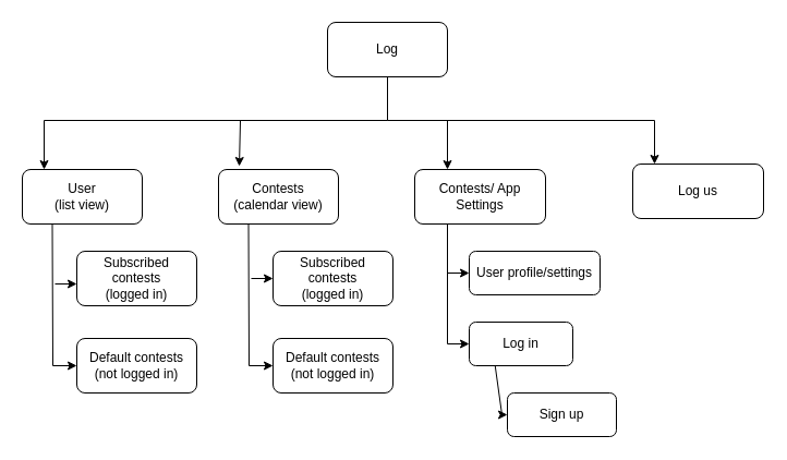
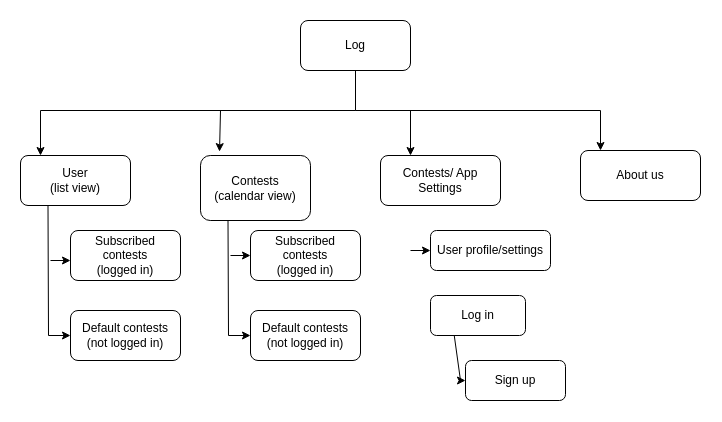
  <mxCell id="0" />
  <mxCell id="1" parent="0" />
  <mxCell id="2" value="" style="edgeStyle=orthogonalEdgeStyle;rounded=0;orthogonalLoop=1;jettySize=auto;html=1;" parent="1" source="4" target="7" edge="1"><mxGeometry relative="1" as="geometry"><Array as="points"><mxPoint x="355" y="110" /><mxPoint x="40" y="110" /></Array></mxGeometry></mxCell>
  <mxCell id="3" style="edgeStyle=none;rounded=0;orthogonalLoop=1;jettySize=auto;html=1;elbow=vertical;entryX=0.25;entryY=0;entryDx=0;entryDy=0;" parent="1" target="6" edge="1"><mxGeometry relative="1" as="geometry"><mxPoint x="355" y="160" as="targetPoint" /><mxPoint x="410" y="110" as="sourcePoint" /></mxGeometry></mxCell>
  <mxCell id="4" value="Log" style="rounded=1;whiteSpace=wrap;html=1;" parent="1" vertex="1"><mxGeometry x="300" y="20" width="110" height="50" as="geometry" /></mxCell>
  <mxCell id="5" style="edgeStyle=orthogonalEdgeStyle;rounded=0;orthogonalLoop=1;jettySize=auto;html=1;elbow=vertical;" parent="1" edge="1"><mxGeometry relative="1" as="geometry"><mxPoint x="355" y="70" as="sourcePoint" /><Array as="points"><mxPoint x="355" y="110" /><mxPoint x="600" y="110" /></Array><mxPoint x="600" y="150" as="targetPoint" /></mxGeometry></mxCell>
  <mxCell id="6" value="Contests/ App Settings" style="whiteSpace=wrap;html=1;rounded=1;" parent="1" vertex="1"><mxGeometry x="380" y="155" width="120" height="50" as="geometry" /></mxCell>
  <mxCell id="7" value="User&lt;br&gt;(list view)" style="rounded=1;whiteSpace=wrap;html=1;" parent="1" vertex="1"><mxGeometry x="20" y="155" width="110" height="50" as="geometry" /></mxCell>
  <mxCell id="8" value="Log in" style="rounded=1;whiteSpace=wrap;html=1;" parent="1" vertex="1"><mxGeometry x="430" y="295" width="95" height="40" as="geometry" /></mxCell>
  <mxCell id="9" value="Sign up" style="rounded=1;whiteSpace=wrap;html=1;" parent="1" vertex="1"><mxGeometry x="465" y="360" width="100" height="40" as="geometry" /></mxCell>
- <mxCell id="10" value="Log us" style="rounded=1;whiteSpace=wrap;html=1;" parent="1" vertex="1"><mxGeometry x="580" y="150" width="120" height="50" as="geometry" /></mxCell>
+ <mxCell id="10" value="About us" style="rounded=1;whiteSpace=wrap;html=1;" parent="1" vertex="1"><mxGeometry x="580" y="150" width="120" height="50" as="geometry" /></mxCell>
  <mxCell id="11" value="User profile/settings" style="whiteSpace=wrap;html=1;rounded=1;direction=west;" parent="1" vertex="1"><mxGeometry x="430" y="230" width="120" height="40" as="geometry" /></mxCell>
- <mxCell id="12" value="Contests&lt;br&gt;(calendar view)" style="rounded=1;whiteSpace=wrap;html=1;" parent="1" vertex="1"><mxGeometry x="200" y="155" width="110" height="50" as="geometry" /></mxCell>
+ <mxCell id="12" value="Contests&lt;br&gt;(calendar view)" style="rounded=1;whiteSpace=wrap;html=1;" parent="1" vertex="1"><mxGeometry x="200" y="155" width="110" height="65" as="geometry" /></mxCell>
  <mxCell id="13" value="" style="endArrow=classic;html=1;rounded=0;entryX=0.173;entryY=-0.06;entryDx=0;entryDy=0;entryPerimeter=0;" parent="1" target="12" edge="1"><mxGeometry width="50" height="50" relative="1" as="geometry"><mxPoint x="220" y="110" as="sourcePoint" /><mxPoint x="300" y="140" as="targetPoint" /></mxGeometry></mxCell>
  <mxCell id="14" value="" style="endArrow=classic;html=1;rounded=0;exitX=0.25;exitY=1;exitDx=0;exitDy=0;entryX=0;entryY=0.5;entryDx=0;entryDy=0;" parent="1" source="7" target="20" edge="1"><mxGeometry width="50" height="50" relative="1" as="geometry"><mxPoint x="40" y="210" as="sourcePoint" /><mxPoint x="40" y="360" as="targetPoint" /><Array as="points"><mxPoint x="48" y="335" /></Array></mxGeometry></mxCell>
  <mxCell id="15" value="Subscribed contests&lt;br&gt;(logged in)" style="rounded=1;whiteSpace=wrap;html=1;" parent="1" vertex="1"><mxGeometry x="70" y="230" width="110" height="50" as="geometry" /></mxCell>
  <mxCell id="16" value="" style="endArrow=classic;html=1;rounded=0;entryX=0;entryY=0.5;entryDx=0;entryDy=0;exitX=0.25;exitY=1;exitDx=0;exitDy=0;" parent="1" source="8" target="9" edge="1"><mxGeometry width="50" height="50" relative="1" as="geometry"><mxPoint x="360" y="275" as="sourcePoint" /><mxPoint x="410" y="225" as="targetPoint" /><Array as="points"><mxPoint x="460" y="380" /></Array></mxGeometry></mxCell>
  <mxCell id="17" value="" style="endArrow=classic;html=1;rounded=0;entryX=1;entryY=0.5;entryDx=0;entryDy=0;" parent="1" target="11" edge="1"><mxGeometry width="50" height="50" relative="1" as="geometry"><mxPoint x="410" y="250" as="sourcePoint" /><mxPoint x="420" y="285" as="targetPoint" /></mxGeometry></mxCell>
- <mxCell id="18" value="" style="endArrow=classic;html=1;rounded=0;exitX=0.25;exitY=1;exitDx=0;exitDy=0;entryX=0;entryY=0.5;entryDx=0;entryDy=0;" parent="1" source="6" target="8" edge="1"><mxGeometry width="50" height="50" relative="1" as="geometry"><mxPoint x="360" y="340" as="sourcePoint" /><mxPoint x="410" y="290" as="targetPoint" /><Array as="points"><mxPoint x="410" y="315" /></Array></mxGeometry></mxCell>
  <mxCell id="19" value="" style="endArrow=classic;html=1;rounded=0;" parent="1" edge="1"><mxGeometry width="50" height="50" relative="1" as="geometry"><mxPoint x="50" y="260" as="sourcePoint" /><mxPoint x="70" y="260" as="targetPoint" /></mxGeometry></mxCell>
  <mxCell id="20" value="Default contests (not logged in)" style="rounded=1;whiteSpace=wrap;html=1;" parent="1" vertex="1"><mxGeometry x="70" y="310" width="110" height="50" as="geometry" /></mxCell>
  <mxCell id="21" value="" style="endArrow=classic;html=1;rounded=0;entryX=0;entryY=0.5;entryDx=0;entryDy=0;exitX=0.25;exitY=1;exitDx=0;exitDy=0;" parent="1" source="12" target="23" edge="1"><mxGeometry width="50" height="50" relative="1" as="geometry"><mxPoint x="220" y="220" as="sourcePoint" /><mxPoint x="240" y="335" as="targetPoint" /><Array as="points"><mxPoint x="228" y="335" /></Array></mxGeometry></mxCell>
  <mxCell id="22" value="Subscribed contests&lt;br&gt;(logged in)" style="rounded=1;whiteSpace=wrap;html=1;" parent="1" vertex="1"><mxGeometry x="250" y="230" width="110" height="50" as="geometry" /></mxCell>
  <mxCell id="23" value="Default contests (not logged in)" style="rounded=1;whiteSpace=wrap;html=1;" parent="1" vertex="1"><mxGeometry x="250" y="310" width="110" height="50" as="geometry" /></mxCell>
  <mxCell id="24" value="" style="endArrow=classic;html=1;rounded=0;entryX=0;entryY=0.5;entryDx=0;entryDy=0;" parent="1" target="22" edge="1"><mxGeometry width="50" height="50" relative="1" as="geometry"><mxPoint x="230" y="255" as="sourcePoint" /><mxPoint x="260" y="225" as="targetPoint" /></mxGeometry></mxCell>
